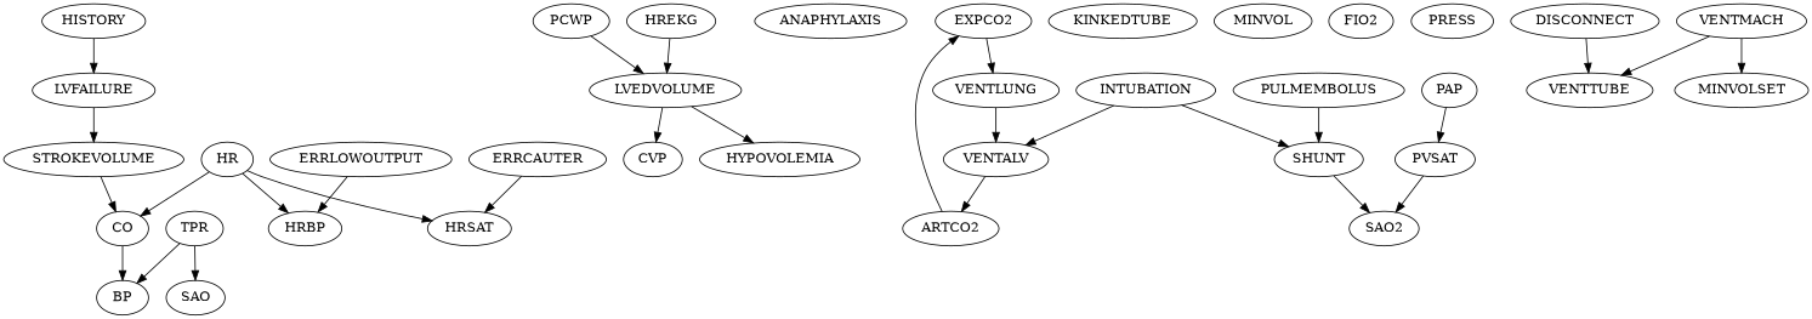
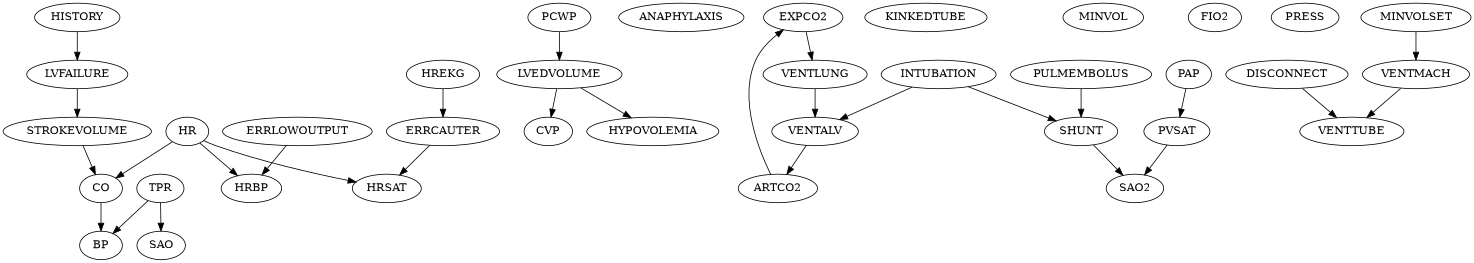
  digraph {
    HISTORY
    LVFAILURE
    STROKEVOLUME
    LVEDVOLUME
    CVP
    HYPOVOLEMIA
    PCWP
    CO
    BP
    ERRLOWOUTPUT
    HRBP
    HR
    HRSAT
    HREKG
    ERRCAUTER
    ANAPHYLAXIS
    n17 [label=SAO]
    TPR
    EXPCO2
    VENTLUNG
    VENTALV
    ARTCO2
    KINKEDTUBE
    MINVOL
    FIO2
    PVSAT
    SAO2
    SHUNT
    PAP
    PULMEMBOLUS
    INTUBATION
    PRESS
    DISCONNECT
    VENTTUBE
    MINVOLSET
    VENTMACH
    HISTORY -> LVFAILURE
    LVFAILURE -> STROKEVOLUME
    STROKEVOLUME -> CO
    LVEDVOLUME -> CVP
    LVEDVOLUME -> HYPOVOLEMIA
    PCWP -> LVEDVOLUME
    CO -> BP
    ERRLOWOUTPUT -> HRBP
    HR -> CO
    HR -> HRBP
    HR -> HRSAT
-   HREKG -> LVEDVOLUME
+   HREKG -> ERRCAUTER
    ERRCAUTER -> HRSAT
    TPR -> BP
    TPR -> n17
    EXPCO2 -> VENTLUNG
    VENTLUNG -> VENTALV
    VENTALV -> ARTCO2
    ARTCO2 -> EXPCO2
    PVSAT -> SAO2
    SHUNT -> SAO2
    PAP -> PVSAT
    PULMEMBOLUS -> SHUNT
    INTUBATION -> VENTALV
    INTUBATION -> SHUNT
    DISCONNECT -> VENTTUBE
-   VENTMACH -> MINVOLSET
+   MINVOLSET -> VENTMACH
    VENTMACH -> VENTTUBE
  }
